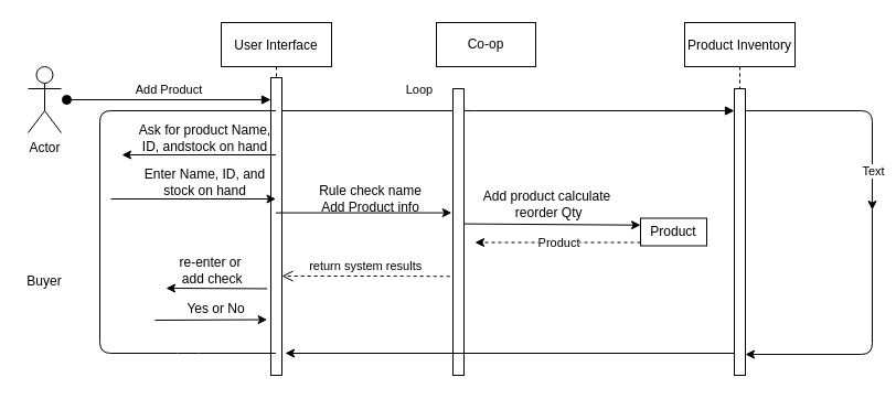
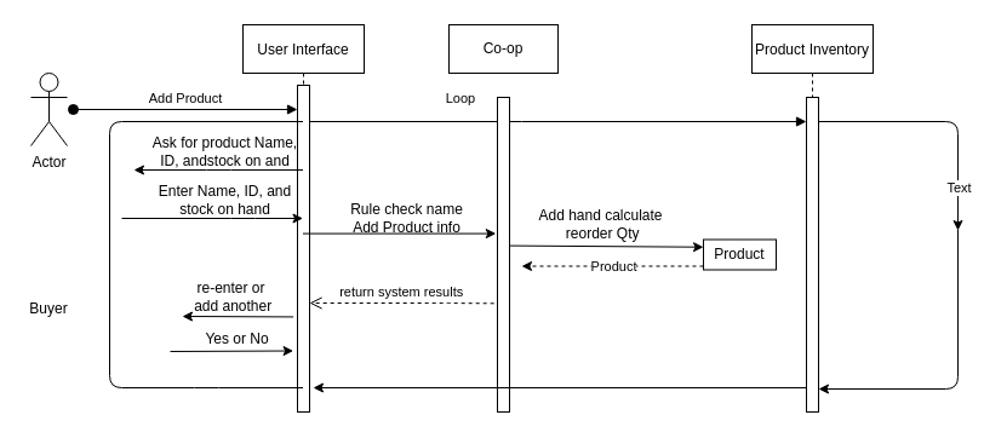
  <mxCell id="0" />
  <mxCell id="1" parent="0" />
  <mxCell id="2" value="User Interface" style="shape=umlLifeline;perimeter=lifelinePerimeter;container=1;collapsible=0;recursiveResize=0;rounded=0;shadow=0;strokeWidth=1;" parent="1" vertex="1"><mxGeometry x="200" y="20" width="100" height="320" as="geometry" /></mxCell>
  <mxCell id="3" value="" style="points=[];perimeter=orthogonalPerimeter;rounded=0;shadow=0;strokeWidth=1;" parent="2" vertex="1"><mxGeometry x="45" y="50" width="10" height="270" as="geometry" /></mxCell>
  <mxCell id="4" value="Add Product" style="verticalAlign=bottom;startArrow=oval;endArrow=block;startSize=8;shadow=0;strokeWidth=1;" parent="2" target="3" edge="1"><mxGeometry relative="1" as="geometry"><mxPoint x="-140" y="70" as="sourcePoint" /></mxGeometry></mxCell>
  <mxCell id="5" value="return system results" style="verticalAlign=bottom;endArrow=open;dashed=1;endSize=8;shadow=0;strokeWidth=1;exitX=-0.28;exitY=0.655;exitDx=0;exitDy=0;exitPerimeter=0;" parent="1" source="7" target="3" edge="1"><mxGeometry relative="1" as="geometry"><mxPoint x="245" y="186" as="targetPoint" /><Array as="points"><mxPoint x="360" y="250" /></Array><mxPoint x="470" y="280" as="sourcePoint" /></mxGeometry></mxCell>
  <mxCell id="6" value="Loop" style="verticalAlign=bottom;endArrow=block;shadow=0;strokeWidth=1;" parent="1" source="3" target="21" edge="1"><mxGeometry x="-0.39" y="10" relative="1" as="geometry"><mxPoint x="245" y="110" as="sourcePoint" /><Array as="points"><mxPoint x="420" y="100" /></Array><mxPoint as="offset" /><mxPoint x="660" y="100" as="targetPoint" /></mxGeometry></mxCell>
  <mxCell id="7" value="" style="points=[];perimeter=orthogonalPerimeter;rounded=0;shadow=0;strokeWidth=1;" parent="1" vertex="1"><mxGeometry x="410" y="80" width="10" height="260" as="geometry" /></mxCell>
  <mxCell id="8" value="Actor" style="shape=umlActor;verticalLabelPosition=bottom;verticalAlign=top;html=1;outlineConnect=0;" parent="1" vertex="1"><mxGeometry x="25" y="60" width="30" height="60" as="geometry" /></mxCell>
  <mxCell id="9" value="Buyer" style="text;html=1;strokeColor=none;fillColor=none;align=center;verticalAlign=middle;whiteSpace=wrap;rounded=0;" parent="1" vertex="1"><mxGeometry x="20" y="245" width="40" height="20" as="geometry" /></mxCell>
  <mxCell id="10" value="" style="endArrow=classic;html=1;" parent="1" source="21" edge="1"><mxGeometry width="50" height="50" relative="1" as="geometry"><mxPoint x="680" y="100" as="sourcePoint" /><mxPoint x="790" y="190" as="targetPoint" /><Array as="points"><mxPoint x="790" y="100" /></Array></mxGeometry></mxCell>
  <mxCell id="11" value="Text" style="edgeLabel;html=1;align=center;verticalAlign=middle;resizable=0;points=[];" parent="10" vertex="1" connectable="0"><mxGeometry x="0.646" relative="1" as="geometry"><mxPoint as="offset" /></mxGeometry></mxCell>
  <mxCell id="12" value="" style="endArrow=classic;html=1;" parent="1" target="21" edge="1"><mxGeometry width="50" height="50" relative="1" as="geometry"><mxPoint x="790" y="189" as="sourcePoint" /><mxPoint x="680" y="321" as="targetPoint" /><Array as="points"><mxPoint x="790" y="321" /></Array></mxGeometry></mxCell>
  <mxCell id="13" value="" style="endArrow=classic;html=1;" parent="1" source="20" edge="1"><mxGeometry width="50" height="50" relative="1" as="geometry"><mxPoint x="590" y="320" as="sourcePoint" /><mxPoint x="258" y="320" as="targetPoint" /><Array as="points" /></mxGeometry></mxCell>
  <mxCell id="14" value="" style="endArrow=none;html=1;" parent="1" source="2" target="2" edge="1"><mxGeometry width="50" height="50" relative="1" as="geometry"><mxPoint x="190" y="370" as="sourcePoint" /><mxPoint x="140" y="100" as="targetPoint" /><Array as="points"><mxPoint x="170" y="320" /><mxPoint x="90" y="320" /><mxPoint x="90" y="100" /></Array></mxGeometry></mxCell>
  <mxCell id="15" value="" style="endArrow=classic;html=1;" parent="1" source="2" edge="1"><mxGeometry width="50" height="50" relative="1" as="geometry"><mxPoint x="70" y="250" as="sourcePoint" /><mxPoint x="110" y="140" as="targetPoint" /><Array as="points"><mxPoint x="180" y="140" /></Array></mxGeometry></mxCell>
- <mxCell id="16" value="Ask for product Name, &lt;br&gt;ID, andstock on hand" style="text;html=1;align=center;verticalAlign=middle;resizable=0;points=[];autosize=1;" parent="1" vertex="1"><mxGeometry x="120" y="110" width="130" height="30" as="geometry" /></mxCell>
+ <mxCell id="16" value="Ask for product Name, &lt;br&gt;ID, andstock on and" style="text;html=1;align=center;verticalAlign=middle;resizable=0;points=[];autosize=1;" parent="1" vertex="1"><mxGeometry x="120" y="110" width="130" height="30" as="geometry" /></mxCell>
  <mxCell id="17" value="" style="endArrow=classic;html=1;" parent="1" target="2" edge="1"><mxGeometry width="50" height="50" relative="1" as="geometry"><mxPoint x="100" y="180" as="sourcePoint" /><mxPoint x="420" y="470" as="targetPoint" /><Array as="points"><mxPoint x="200" y="180" /></Array></mxGeometry></mxCell>
  <mxCell id="18" value="Enter Name, ID, and &lt;br&gt;stock on hand" style="text;html=1;align=center;verticalAlign=middle;resizable=0;points=[];autosize=1;" parent="1" vertex="1"><mxGeometry x="120" y="150" width="130" height="30" as="geometry" /></mxCell>
- <mxCell id="19" value="Co-op" style="rounded=0;whiteSpace=wrap;html=1;" parent="1" vertex="1"><mxGeometry x="395" y="20" width="90" height="40" as="geometry" /></mxCell>
+ <mxCell id="19" value="Co-op" style="rounded=0;whiteSpace=wrap;html=1;" parent="1" vertex="1"><mxGeometry x="370" y="20" width="90" height="40" as="geometry" /></mxCell>
  <mxCell id="20" value="Product Inventory" style="shape=umlLifeline;perimeter=lifelinePerimeter;container=1;collapsible=0;recursiveResize=0;rounded=0;shadow=0;strokeWidth=1;" parent="1" vertex="1"><mxGeometry x="620" y="20" width="100" height="320" as="geometry" /></mxCell>
  <mxCell id="21" value="" style="points=[];perimeter=orthogonalPerimeter;rounded=0;shadow=0;strokeWidth=1;" parent="20" vertex="1"><mxGeometry x="45" y="60" width="10" height="260" as="geometry" /></mxCell>
  <mxCell id="22" value="" style="endArrow=classic;html=1;exitX=-0.34;exitY=0.709;exitDx=0;exitDy=0;exitPerimeter=0;" parent="1" source="3" edge="1"><mxGeometry width="50" height="50" relative="1" as="geometry"><mxPoint x="370" y="500" as="sourcePoint" /><mxPoint x="150" y="261" as="targetPoint" /></mxGeometry></mxCell>
- <mxCell id="23" value="re-enter or&lt;br&gt;&amp;nbsp;add check" style="text;html=1;align=center;verticalAlign=middle;resizable=0;points=[];autosize=1;" parent="1" vertex="1"><mxGeometry x="150" y="230" width="80" height="30" as="geometry" /></mxCell>
+ <mxCell id="23" value="re-enter or&lt;br&gt;&amp;nbsp;add another" style="text;html=1;align=center;verticalAlign=middle;resizable=0;points=[];autosize=1;" parent="1" vertex="1"><mxGeometry x="150" y="230" width="80" height="30" as="geometry" /></mxCell>
  <mxCell id="24" value="" style="endArrow=classic;html=1;entryX=-0.12;entryY=0.433;entryDx=0;entryDy=0;entryPerimeter=0;" parent="1" source="2" target="7" edge="1"><mxGeometry width="50" height="50" relative="1" as="geometry"><mxPoint x="370" y="500" as="sourcePoint" /><mxPoint x="420" y="450" as="targetPoint" /></mxGeometry></mxCell>
  <mxCell id="25" value="" style="endArrow=classic;html=1;entryX=-0.34;entryY=0.813;entryDx=0;entryDy=0;entryPerimeter=0;" parent="1" target="3" edge="1"><mxGeometry width="50" height="50" relative="1" as="geometry"><mxPoint x="140" y="290" as="sourcePoint" /><mxPoint x="200" y="360" as="targetPoint" /></mxGeometry></mxCell>
  <mxCell id="26" value="Yes or No" style="text;html=1;align=center;verticalAlign=middle;resizable=0;points=[];autosize=1;" parent="1" vertex="1"><mxGeometry x="160" y="270" width="70" height="20" as="geometry" /></mxCell>
  <mxCell id="27" value="Rule check name &lt;br&gt;Add Product info" style="text;html=1;align=center;verticalAlign=middle;resizable=0;points=[];autosize=1;" parent="1" vertex="1"><mxGeometry x="280" y="165" width="110" height="30" as="geometry" /></mxCell>
  <mxCell id="28" value="" style="endArrow=classic;html=1;entryX=0;entryY=0.25;entryDx=0;entryDy=0;" parent="1" target="30" edge="1"><mxGeometry width="50" height="50" relative="1" as="geometry"><mxPoint x="420" y="202.58" as="sourcePoint" /><mxPoint x="570" y="200" as="targetPoint" /></mxGeometry></mxCell>
- <mxCell id="29" value="Add product calculate&lt;br&gt;&amp;nbsp;reorder Qty" style="text;html=1;align=center;verticalAlign=middle;resizable=0;points=[];autosize=1;" parent="1" vertex="1"><mxGeometry x="430" y="170" width="130" height="30" as="geometry" /></mxCell>
+ <mxCell id="29" value="Add hand calculate&lt;br&gt;&amp;nbsp;reorder Qty" style="text;html=1;align=center;verticalAlign=middle;resizable=0;points=[];autosize=1;" parent="1" vertex="1"><mxGeometry x="430" y="170" width="130" height="30" as="geometry" /></mxCell>
  <mxCell id="30" value="Product" style="rounded=0;whiteSpace=wrap;html=1;" parent="1" vertex="1"><mxGeometry x="580" y="197.5" width="60" height="25" as="geometry" /></mxCell>
  <mxCell id="31" value="" style="endArrow=classic;html=1;dashed=1;" parent="1" edge="1"><mxGeometry relative="1" as="geometry"><mxPoint x="580" y="219.5" as="sourcePoint" /><mxPoint x="430" y="219.5" as="targetPoint" /></mxGeometry></mxCell>
  <mxCell id="32" value="Product" style="edgeLabel;resizable=0;html=1;align=center;verticalAlign=middle;" parent="31" connectable="0" vertex="1"><mxGeometry relative="1" as="geometry" /></mxCell>
